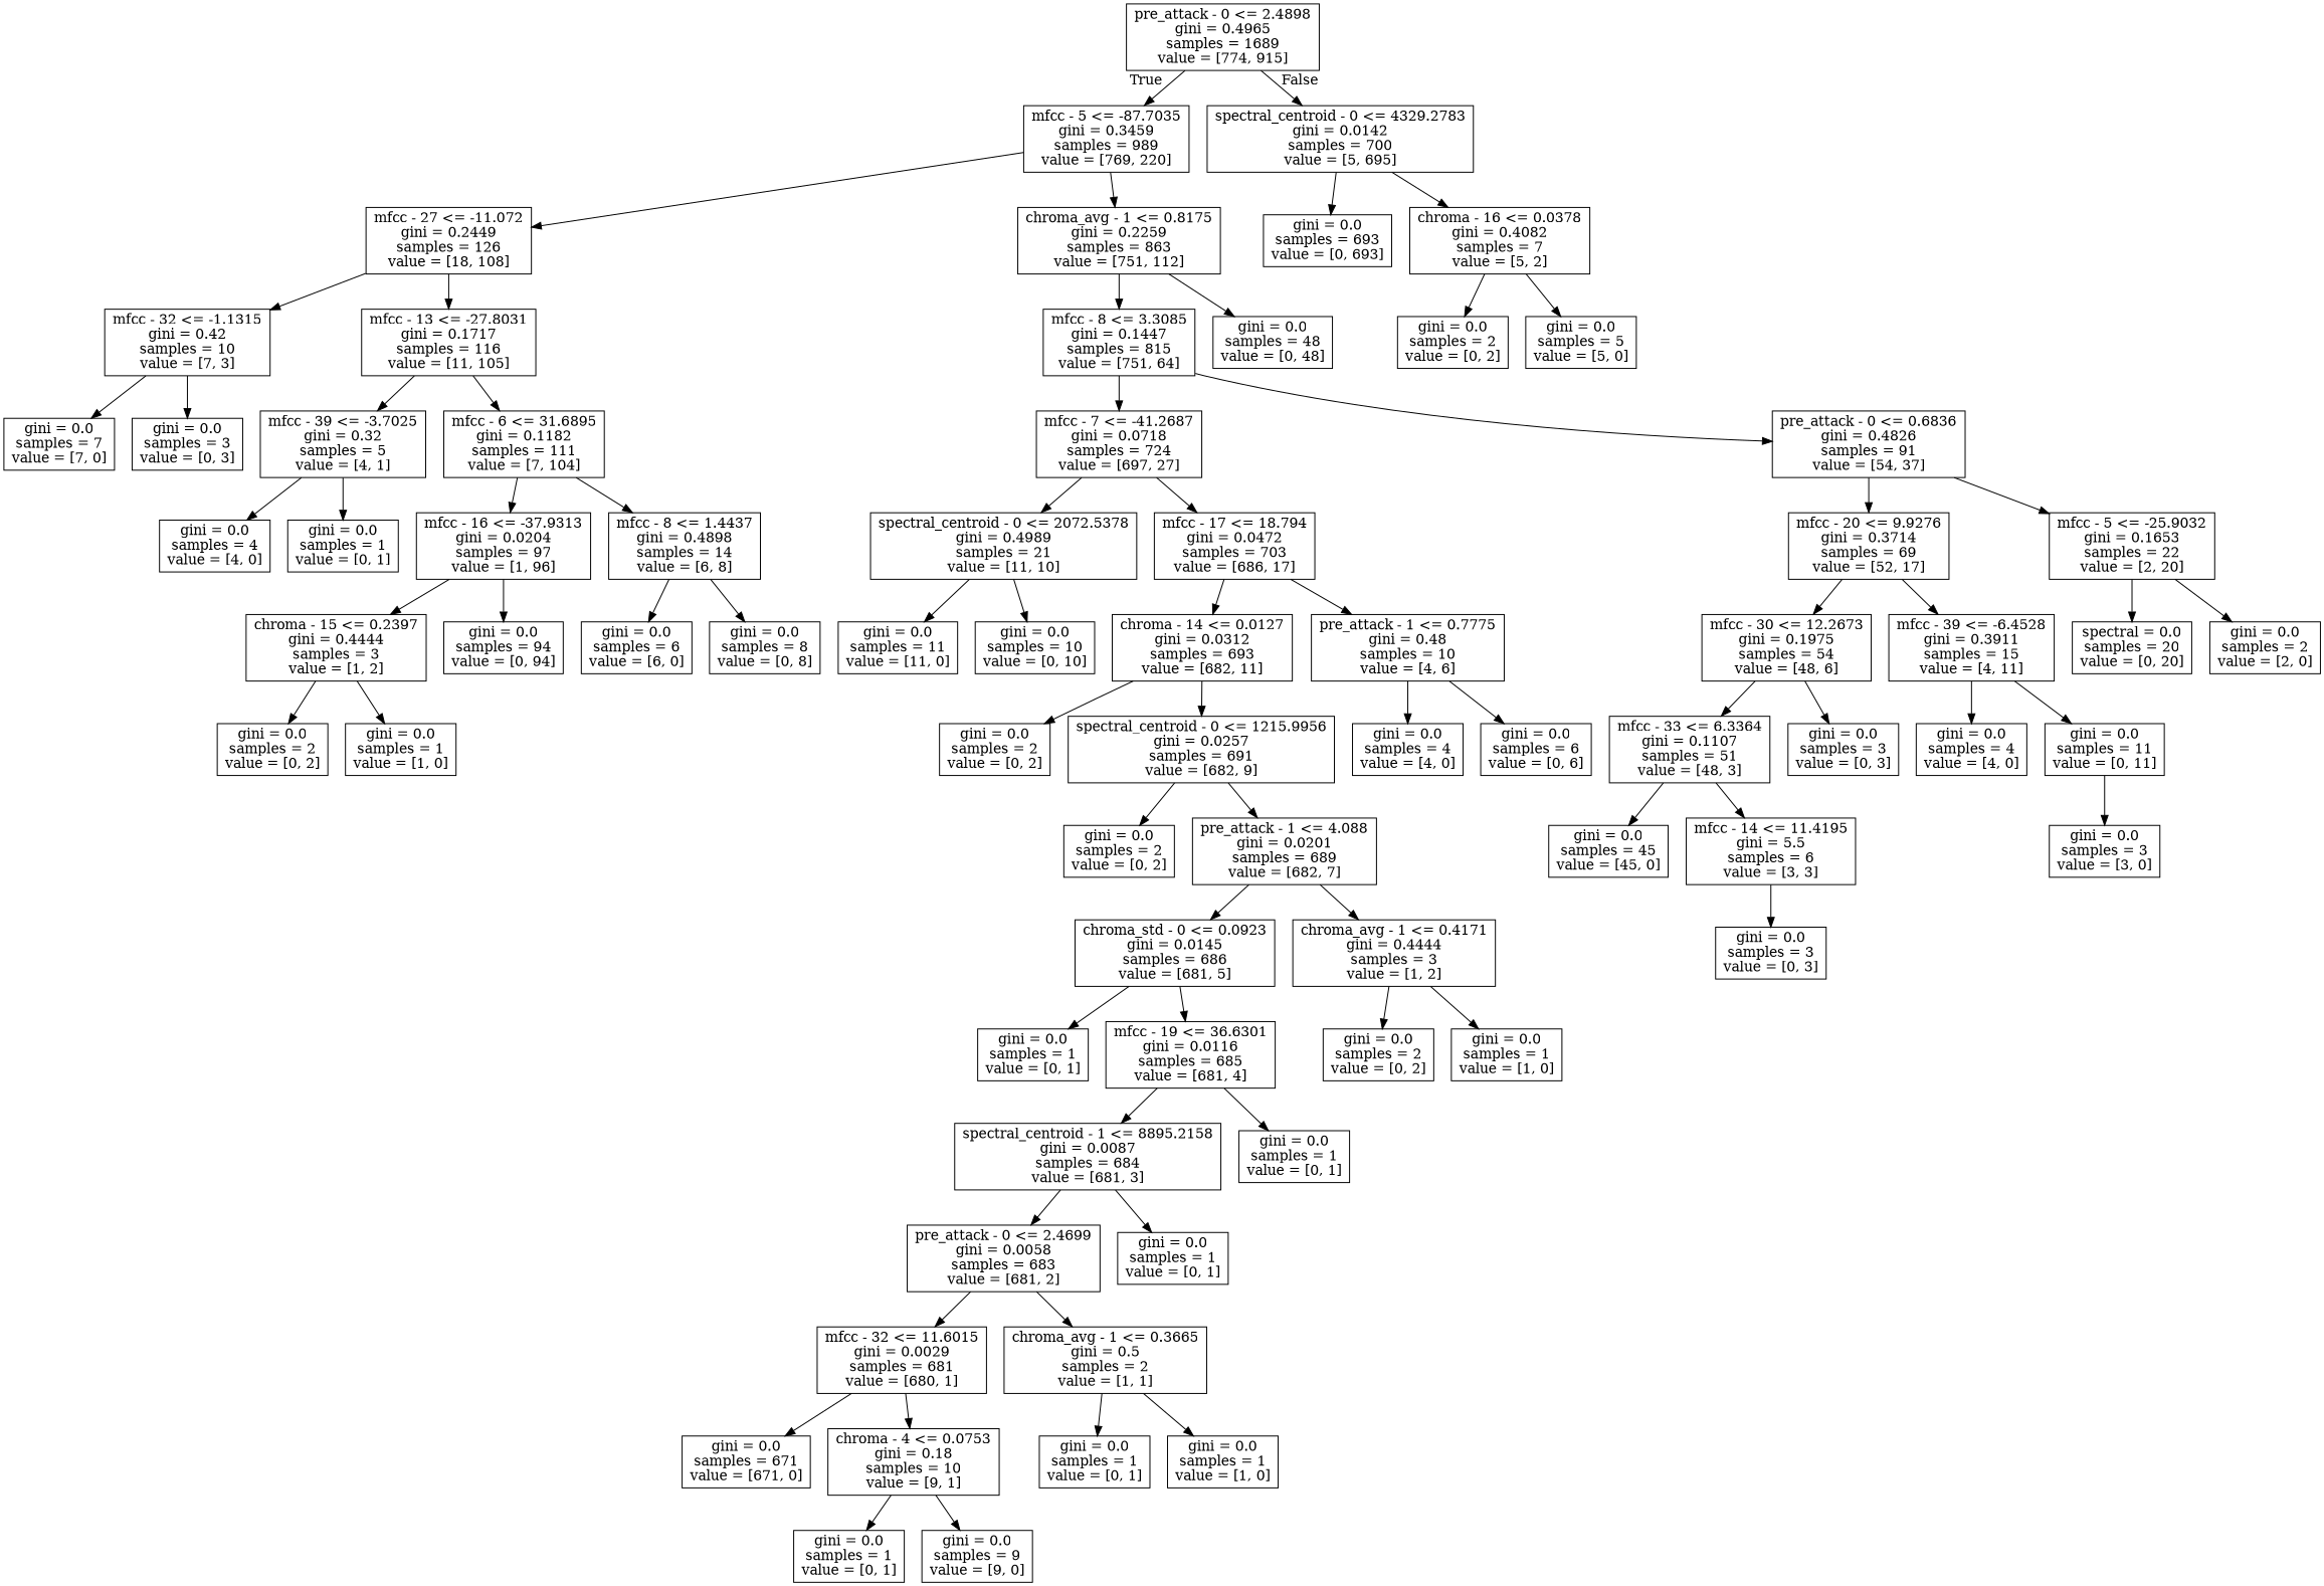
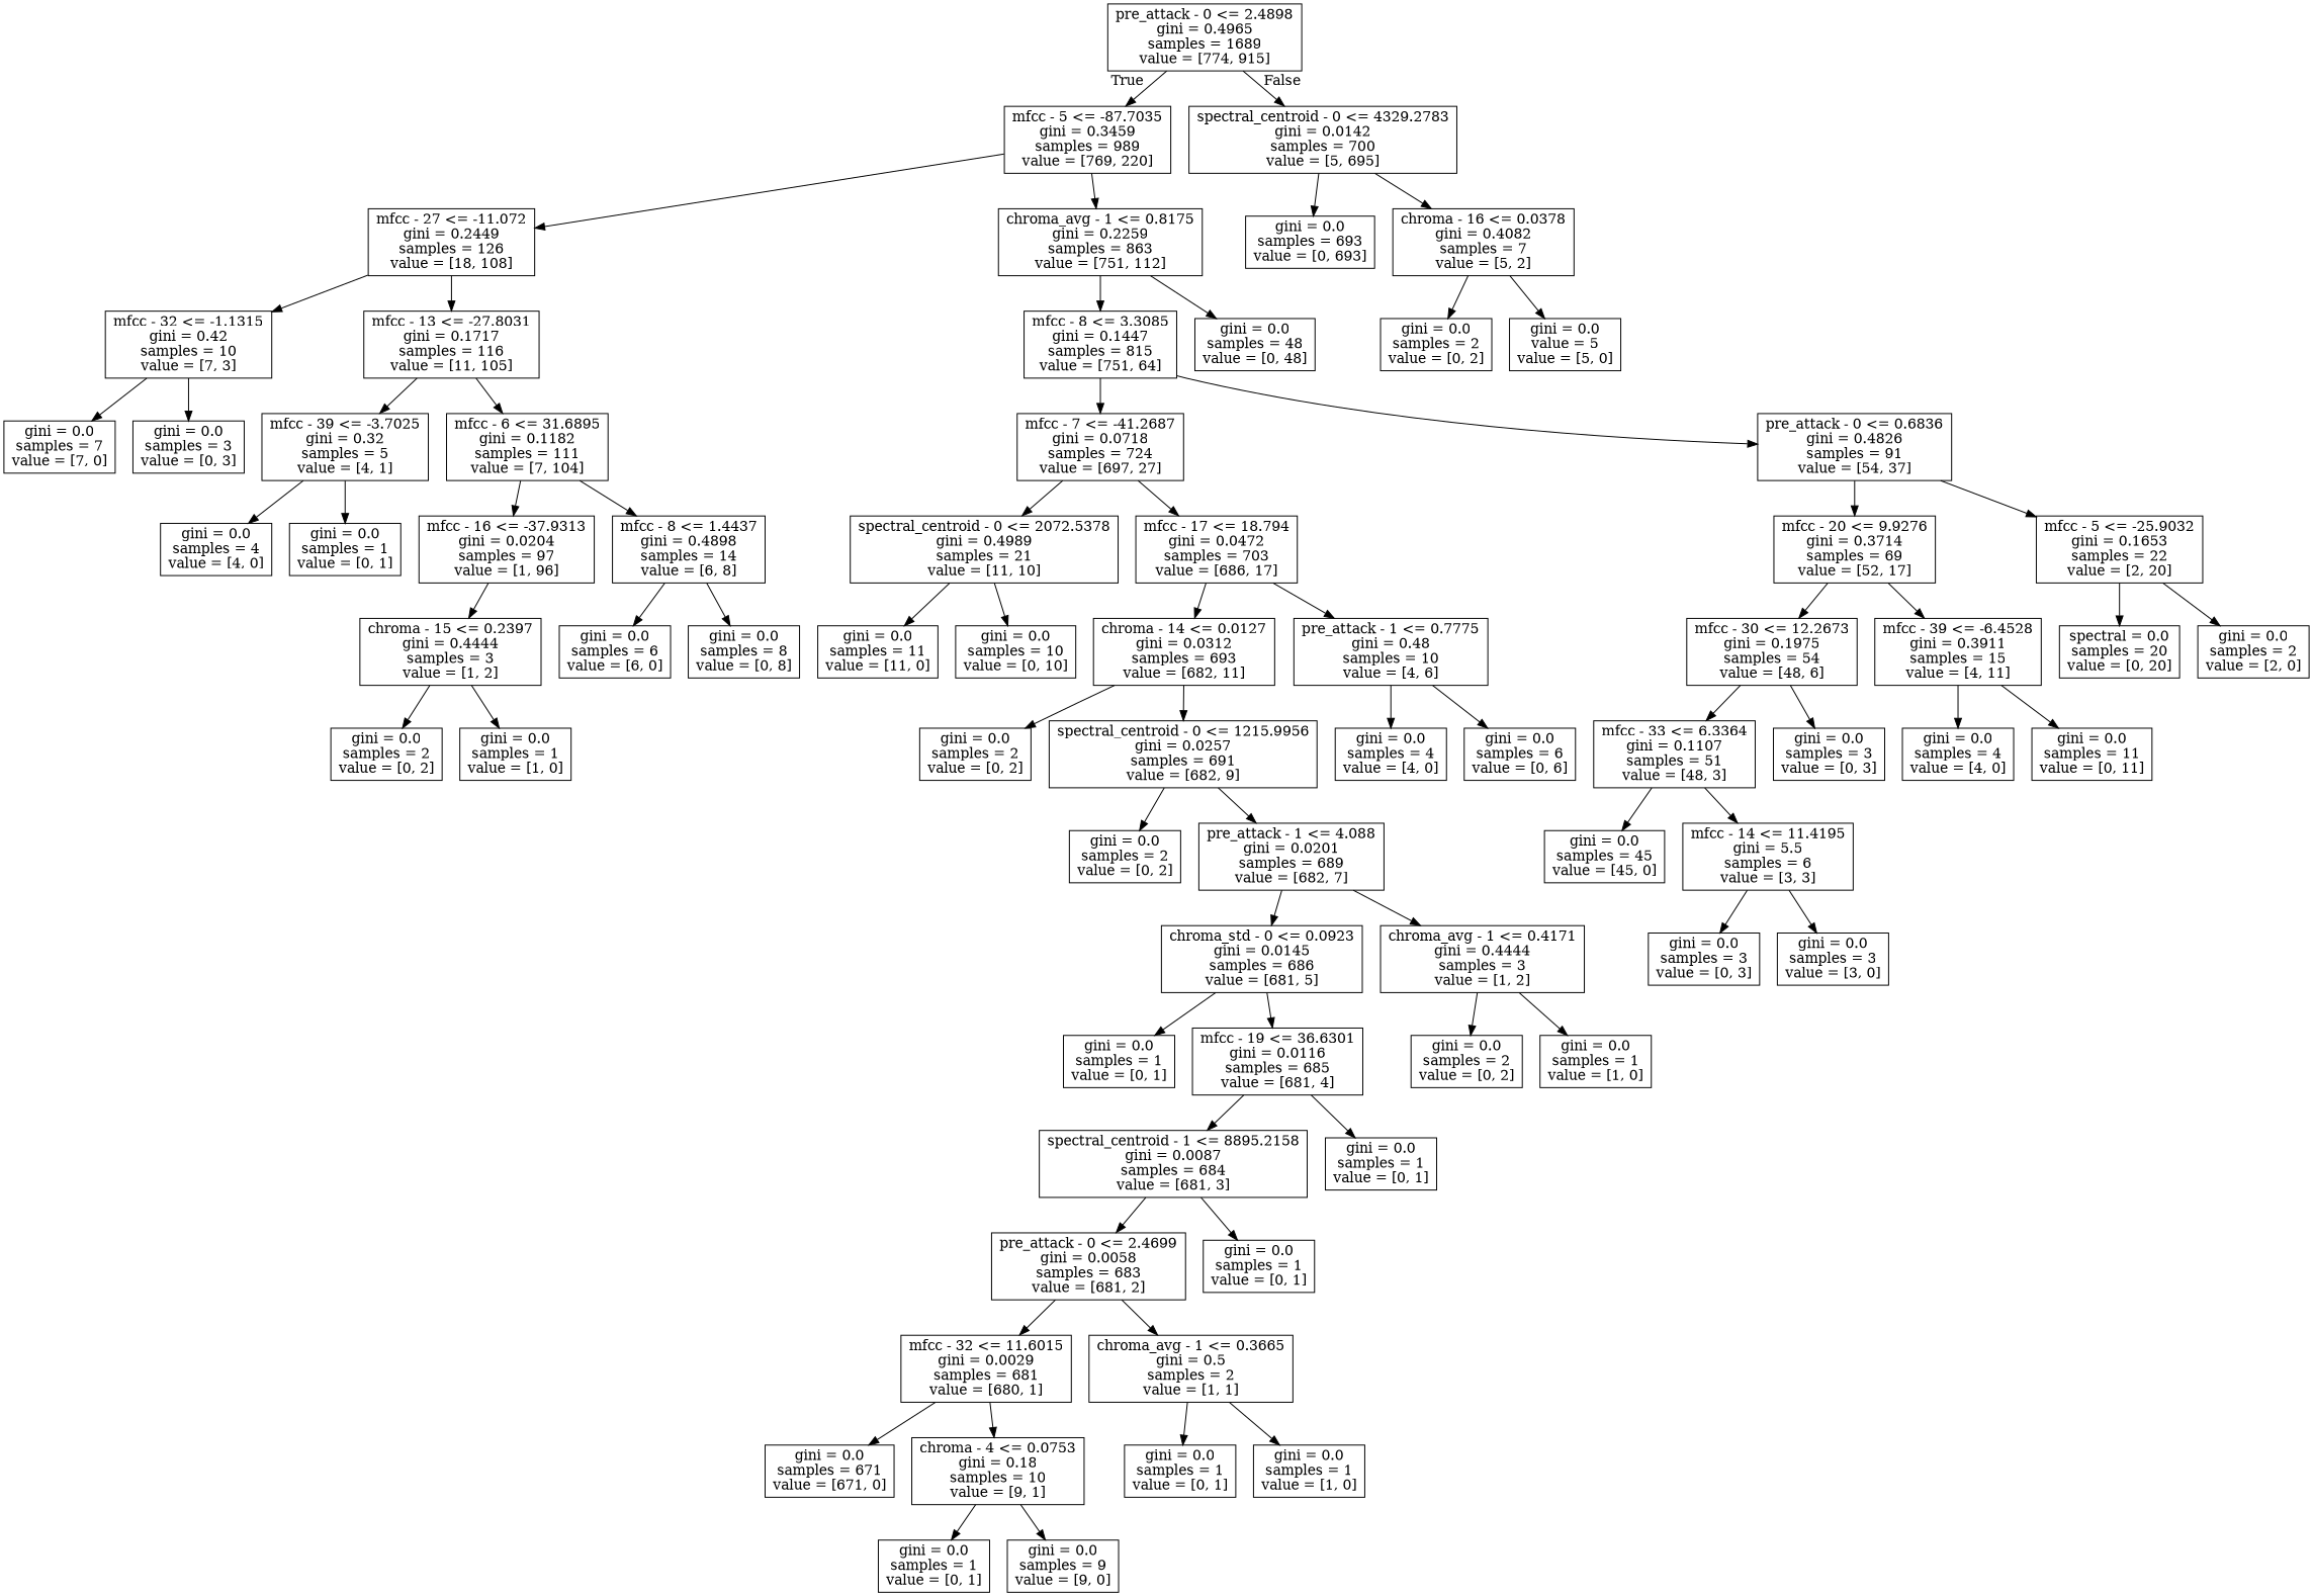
  digraph {
    node [shape=box]
    n1 [label="pre_attack - 0 <= 2.4898\ngini = 0.4965\nsamples = 1689\nvalue = [774, 915]"]
    n2 [label="mfcc - 5 <= -87.7035\ngini = 0.3459\nsamples = 989\nvalue = [769, 220]"]
    n3 [label="spectral_centroid - 0 <= 4329.2783\ngini = 0.0142\nsamples = 700\nvalue = [5, 695]"]
    n4 [label="mfcc - 27 <= -11.072\ngini = 0.2449\nsamples = 126\nvalue = [18, 108]"]
    n5 [label="chroma_avg - 1 <= 0.8175\ngini = 0.2259\nsamples = 863\nvalue = [751, 112]"]
    n6 [label="gini = 0.0\nsamples = 693\nvalue = [0, 693]"]
    n7 [label="chroma - 16 <= 0.0378\ngini = 0.4082\nsamples = 7\nvalue = [5, 2]"]
    n8 [label="mfcc - 32 <= -1.1315\ngini = 0.42\nsamples = 10\nvalue = [7, 3]"]
    n9 [label="mfcc - 13 <= -27.8031\ngini = 0.1717\nsamples = 116\nvalue = [11, 105]"]
    n10 [label="mfcc - 8 <= 3.3085\ngini = 0.1447\nsamples = 815\nvalue = [751, 64]"]
    n11 [label="gini = 0.0\nsamples = 48\nvalue = [0, 48]"]
    n12 [label="gini = 0.0\nsamples = 7\nvalue = [7, 0]"]
    n13 [label="gini = 0.0\nsamples = 3\nvalue = [0, 3]"]
    n14 [label="mfcc - 39 <= -3.7025\ngini = 0.32\nsamples = 5\nvalue = [4, 1]"]
    n15 [label="mfcc - 6 <= 31.6895\ngini = 0.1182\nsamples = 111\nvalue = [7, 104]"]
    n16 [label="gini = 0.0\nsamples = 4\nvalue = [4, 0]"]
    n17 [label="gini = 0.0\nsamples = 1\nvalue = [0, 1]"]
    n18 [label="mfcc - 16 <= -37.9313\ngini = 0.0204\nsamples = 97\nvalue = [1, 96]"]
    n19 [label="mfcc - 8 <= 1.4437\ngini = 0.4898\nsamples = 14\nvalue = [6, 8]"]
    n20 [label="chroma - 15 <= 0.2397\ngini = 0.4444\nsamples = 3\nvalue = [1, 2]"]
-   n21 [label="gini = 0.0\nsamples = 94\nvalue = [0, 94]"]
    n22 [label="gini = 0.0\nsamples = 6\nvalue = [6, 0]"]
    n23 [label="gini = 0.0\nsamples = 8\nvalue = [0, 8]"]
    n24 [label="gini = 0.0\nsamples = 2\nvalue = [0, 2]"]
    n25 [label="gini = 0.0\nsamples = 1\nvalue = [1, 0]"]
    n26 [label="mfcc - 7 <= -41.2687\ngini = 0.0718\nsamples = 724\nvalue = [697, 27]"]
    n27 [label="pre_attack - 0 <= 0.6836\ngini = 0.4826\nsamples = 91\nvalue = [54, 37]"]
    n28 [label="spectral_centroid - 0 <= 2072.5378\ngini = 0.4989\nsamples = 21\nvalue = [11, 10]"]
    n29 [label="mfcc - 17 <= 18.794\ngini = 0.0472\nsamples = 703\nvalue = [686, 17]"]
    n30 [label="mfcc - 20 <= 9.9276\ngini = 0.3714\nsamples = 69\nvalue = [52, 17]"]
    n31 [label="mfcc - 5 <= -25.9032\ngini = 0.1653\nsamples = 22\nvalue = [2, 20]"]
    n32 [label="gini = 0.0\nsamples = 11\nvalue = [11, 0]"]
    n33 [label="gini = 0.0\nsamples = 10\nvalue = [0, 10]"]
    n34 [label="chroma - 14 <= 0.0127\ngini = 0.0312\nsamples = 693\nvalue = [682, 11]"]
    n35 [label="pre_attack - 1 <= 0.7775\ngini = 0.48\nsamples = 10\nvalue = [4, 6]"]
    n36 [label="gini = 0.0\nsamples = 2\nvalue = [0, 2]"]
    n37 [label="spectral_centroid - 0 <= 1215.9956\ngini = 0.0257\nsamples = 691\nvalue = [682, 9]"]
    n38 [label="gini = 0.0\nsamples = 4\nvalue = [4, 0]"]
    n39 [label="gini = 0.0\nsamples = 6\nvalue = [0, 6]"]
    n40 [label="gini = 0.0\nsamples = 2\nvalue = [0, 2]"]
    n41 [label="pre_attack - 1 <= 4.088\ngini = 0.0201\nsamples = 689\nvalue = [682, 7]"]
    n42 [label="chroma_std - 0 <= 0.0923\ngini = 0.0145\nsamples = 686\nvalue = [681, 5]"]
    n43 [label="chroma_avg - 1 <= 0.4171\ngini = 0.4444\nsamples = 3\nvalue = [1, 2]"]
    n44 [label="gini = 0.0\nsamples = 1\nvalue = [0, 1]"]
    n45 [label="mfcc - 19 <= 36.6301\ngini = 0.0116\nsamples = 685\nvalue = [681, 4]"]
    n46 [label="gini = 0.0\nsamples = 2\nvalue = [0, 2]"]
    n47 [label="gini = 0.0\nsamples = 1\nvalue = [1, 0]"]
    n48 [label="spectral_centroid - 1 <= 8895.2158\ngini = 0.0087\nsamples = 684\nvalue = [681, 3]"]
    n49 [label="gini = 0.0\nsamples = 1\nvalue = [0, 1]"]
    n50 [label="pre_attack - 0 <= 2.4699\ngini = 0.0058\nsamples = 683\nvalue = [681, 2]"]
    n51 [label="gini = 0.0\nsamples = 1\nvalue = [0, 1]"]
    n52 [label="mfcc - 32 <= 11.6015\ngini = 0.0029\nsamples = 681\nvalue = [680, 1]"]
    n53 [label="chroma_avg - 1 <= 0.3665\ngini = 0.5\nsamples = 2\nvalue = [1, 1]"]
    n54 [label="gini = 0.0\nsamples = 671\nvalue = [671, 0]"]
    n55 [label="chroma - 4 <= 0.0753\ngini = 0.18\nsamples = 10\nvalue = [9, 1]"]
    n56 [label="gini = 0.0\nsamples = 1\nvalue = [0, 1]"]
    n57 [label="gini = 0.0\nsamples = 1\nvalue = [1, 0]"]
    n58 [label="gini = 0.0\nsamples = 1\nvalue = [0, 1]"]
    n59 [label="gini = 0.0\nsamples = 9\nvalue = [9, 0]"]
    n60 [label="mfcc - 30 <= 12.2673\ngini = 0.1975\nsamples = 54\nvalue = [48, 6]"]
    n61 [label="mfcc - 39 <= -6.4528\ngini = 0.3911\nsamples = 15\nvalue = [4, 11]"]
    n62 [label="spectral = 0.0\nsamples = 20\nvalue = [0, 20]"]
    n63 [label="gini = 0.0\nsamples = 2\nvalue = [2, 0]"]
    n64 [label="mfcc - 33 <= 6.3364\ngini = 0.1107\nsamples = 51\nvalue = [48, 3]"]
    n65 [label="gini = 0.0\nsamples = 3\nvalue = [0, 3]"]
    n66 [label="gini = 0.0\nsamples = 4\nvalue = [4, 0]"]
    n67 [label="gini = 0.0\nsamples = 11\nvalue = [0, 11]"]
    n68 [label="gini = 0.0\nsamples = 45\nvalue = [45, 0]"]
    n69 [label="mfcc - 14 <= 11.4195\ngini = 5.5\nsamples = 6\nvalue = [3, 3]"]
    n70 [label="gini = 0.0\nsamples = 3\nvalue = [0, 3]"]
    n71 [label="gini = 0.0\nsamples = 3\nvalue = [3, 0]"]
    n72 [label="gini = 0.0\nsamples = 2\nvalue = [0, 2]"]
-   n73 [label="gini = 0.0\nsamples = 5\nvalue = [5, 0]"]
+   n73 [label="gini = 0.0\nvalue = 5\nvalue = [5, 0]"]
    n1 -> n2 [headlabel=True labelangle=45 labeldistance=2.5]
    n1 -> n3 [headlabel=False labelangle=-45 labeldistance=2.5]
    n2 -> n4
    n2 -> n5
    n3 -> n6
    n3 -> n7
    n4 -> n8
    n4 -> n9
    n5 -> n10
    n5 -> n11
    n7 -> n72
    n7 -> n73
    n8 -> n12
    n8 -> n13
    n9 -> n14
    n9 -> n15
    n10 -> n26
    n10 -> n27
    n14 -> n16
    n14 -> n17
    n15 -> n18
    n15 -> n19
    n18 -> n20
-   n18 -> n21
    n19 -> n22
    n19 -> n23
    n20 -> n24
    n20 -> n25
    n26 -> n28
    n26 -> n29
    n27 -> n30
    n27 -> n31
    n28 -> n32
    n28 -> n33
    n29 -> n34
    n29 -> n35
    n30 -> n60
    n30 -> n61
    n31 -> n62
    n31 -> n63
    n34 -> n36
    n34 -> n37
    n35 -> n38
    n35 -> n39
    n37 -> n40
    n37 -> n41
    n41 -> n42
    n41 -> n43
    n42 -> n44
    n42 -> n45
    n43 -> n46
    n43 -> n47
    n45 -> n48
    n45 -> n49
    n48 -> n50
    n48 -> n51
    n50 -> n52
    n50 -> n53
    n52 -> n54
    n52 -> n55
    n53 -> n56
    n53 -> n57
    n55 -> n58
    n55 -> n59
    n60 -> n64
    n60 -> n65
    n61 -> n66
    n61 -> n67
    n64 -> n68
    n64 -> n69
    n69 -> n70
-   n67 -> n71
+   n69 -> n71
  }
